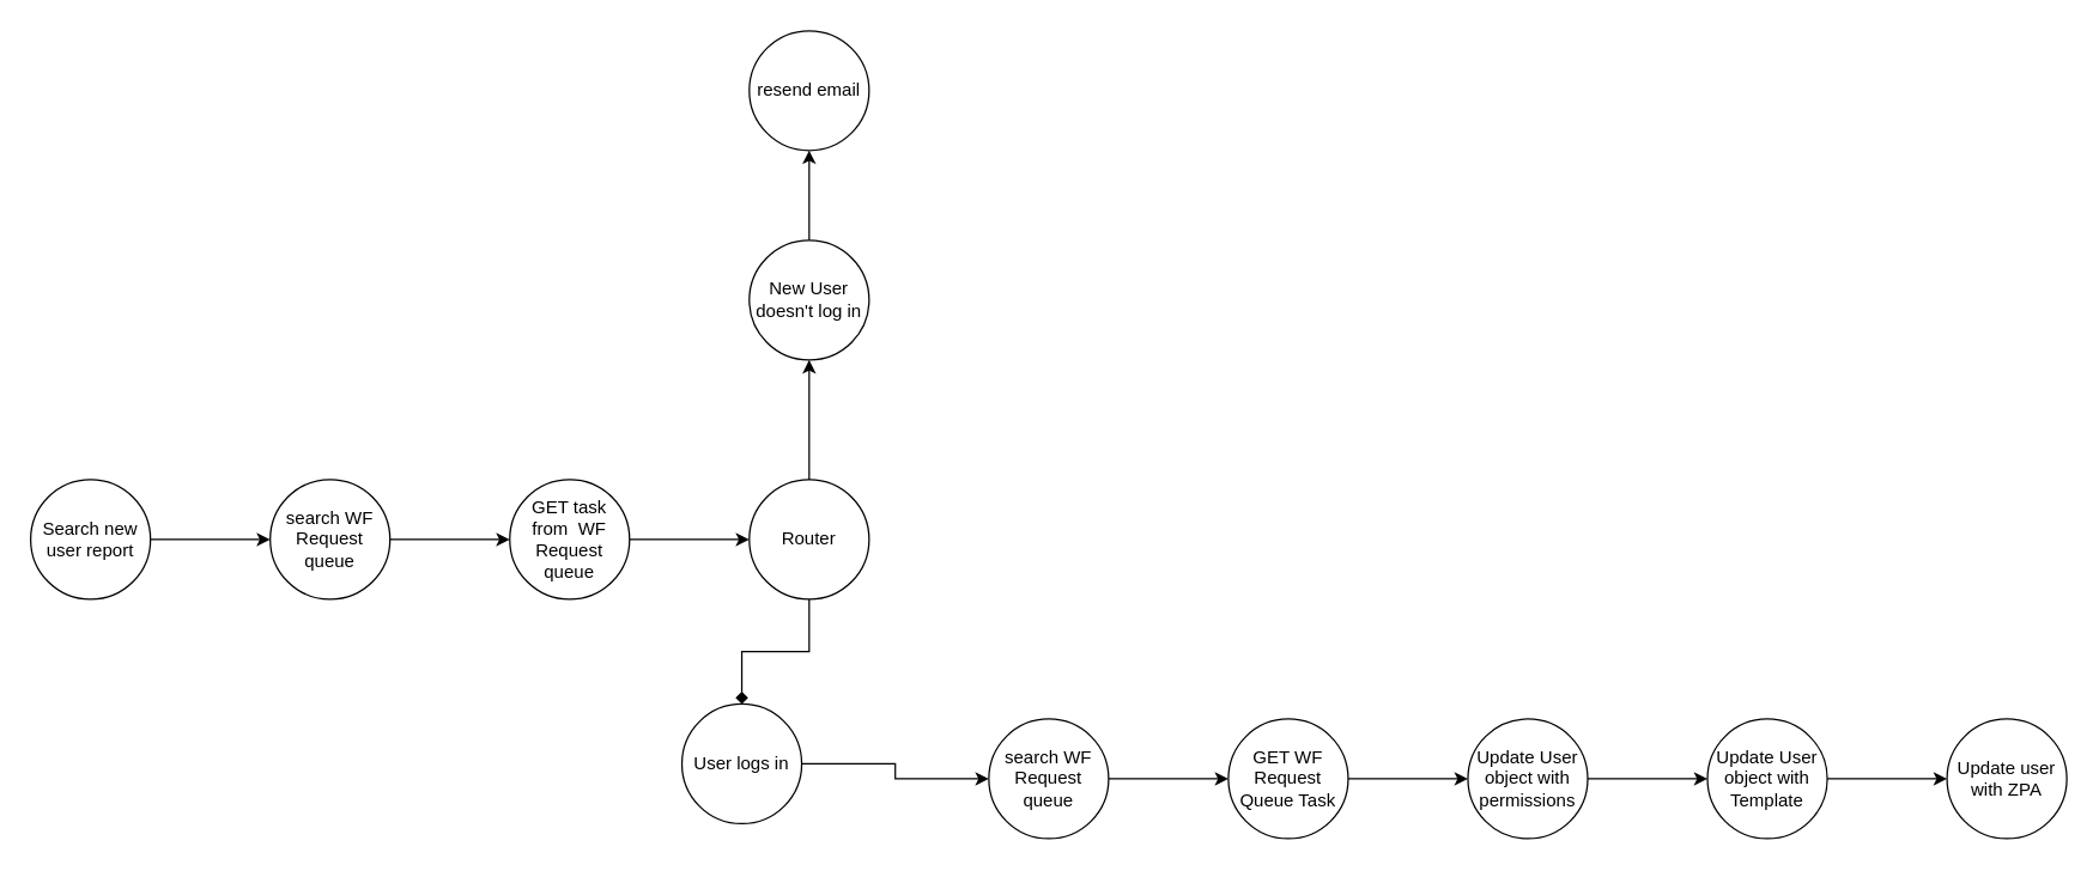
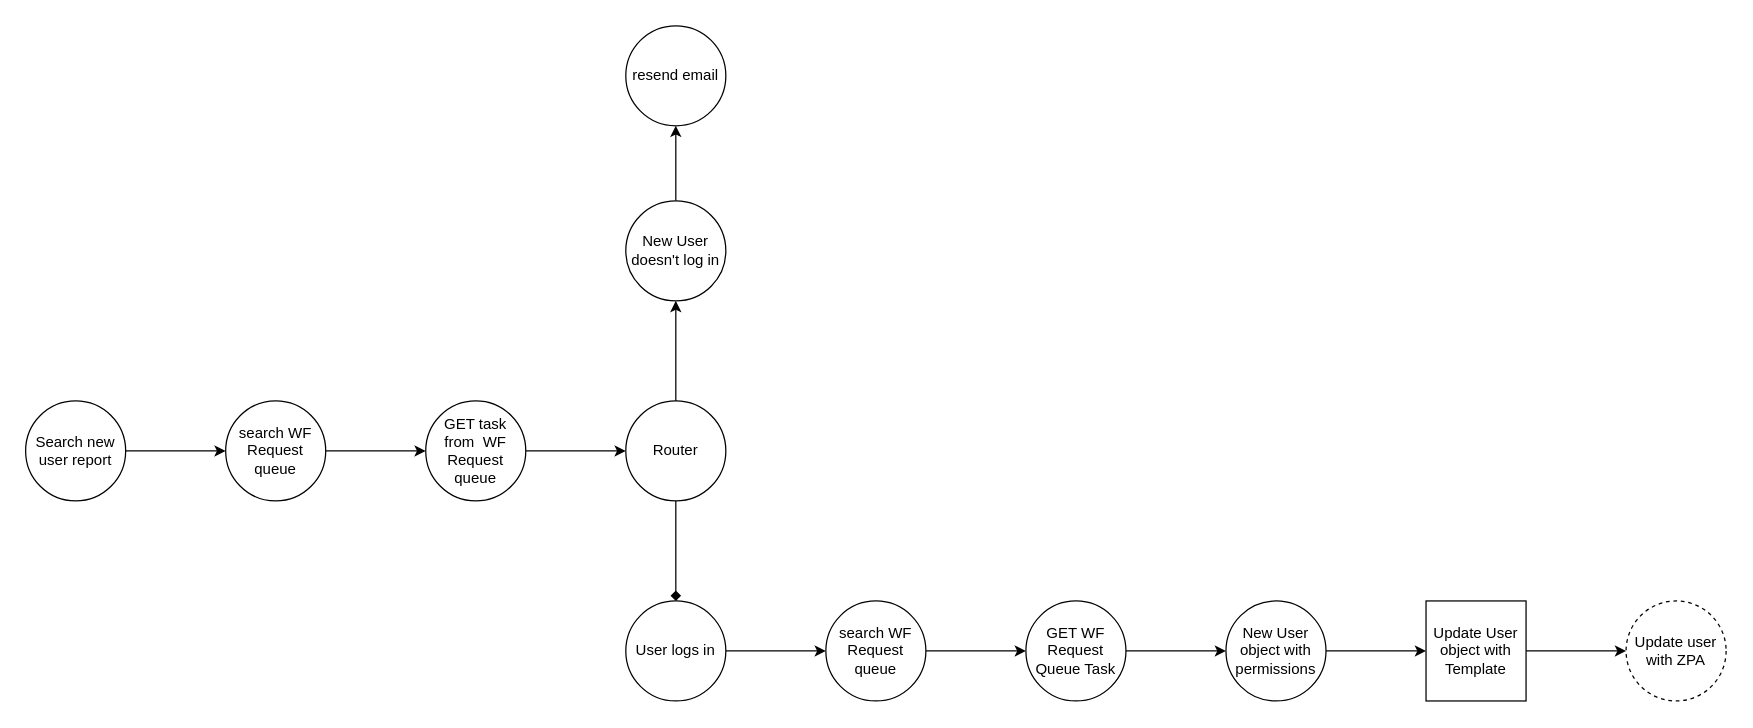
  <mxCell id="0" />
  <mxCell id="1" parent="0" />
  <mxCell id="2" value="" style="edgeStyle=orthogonalEdgeStyle;rounded=0;orthogonalLoop=1;jettySize=auto;html=1;" parent="1" source="3" target="5" edge="1"><mxGeometry relative="1" as="geometry" /></mxCell>
  <mxCell id="3" value="Search new user report" style="ellipse;whiteSpace=wrap;html=1;aspect=fixed;" parent="1" vertex="1"><mxGeometry x="20" y="320" width="80" height="80" as="geometry" /></mxCell>
  <mxCell id="4" value="" style="edgeStyle=orthogonalEdgeStyle;rounded=0;orthogonalLoop=1;jettySize=auto;html=1;" parent="1" source="5" target="7" edge="1"><mxGeometry relative="1" as="geometry" /></mxCell>
  <mxCell id="5" value="search WF Request queue" style="ellipse;whiteSpace=wrap;html=1;" parent="1" vertex="1"><mxGeometry x="180" y="320" width="80" height="80" as="geometry" /></mxCell>
  <mxCell id="6" value="" style="edgeStyle=orthogonalEdgeStyle;rounded=0;orthogonalLoop=1;jettySize=auto;html=1;" parent="1" source="7" target="10" edge="1"><mxGeometry relative="1" as="geometry" /></mxCell>
  <mxCell id="7" value="GET task from&amp;nbsp; WF Request queue" style="ellipse;whiteSpace=wrap;html=1;" parent="1" vertex="1"><mxGeometry x="340" y="320" width="80" height="80" as="geometry" /></mxCell>
  <mxCell id="8" value="" style="edgeStyle=orthogonalEdgeStyle;rounded=0;orthogonalLoop=1;jettySize=auto;html=1;" edge="1" parent="1" source="10" target="12"><mxGeometry relative="1" as="geometry" /></mxCell>
  <mxCell id="9" value="" style="edgeStyle=orthogonalEdgeStyle;rounded=0;orthogonalLoop=1;jettySize=auto;html=1;endArrow=diamond;" edge="1" parent="1" source="10" target="15"><mxGeometry relative="1" as="geometry" /></mxCell>
  <mxCell id="10" value="Router" style="ellipse;whiteSpace=wrap;html=1;" parent="1" vertex="1"><mxGeometry x="500" y="320" width="80" height="80" as="geometry" /></mxCell>
  <mxCell id="11" value="" style="edgeStyle=orthogonalEdgeStyle;rounded=0;orthogonalLoop=1;jettySize=auto;html=1;" edge="1" parent="1" source="12" target="13"><mxGeometry relative="1" as="geometry" /></mxCell>
  <mxCell id="12" value="New User doesn't log in" style="ellipse;whiteSpace=wrap;html=1;" vertex="1" parent="1"><mxGeometry x="500" y="160" width="80" height="80" as="geometry" /></mxCell>
  <mxCell id="13" value="resend email" style="ellipse;whiteSpace=wrap;html=1;" vertex="1" parent="1"><mxGeometry x="500" y="20" width="80" height="80" as="geometry" /></mxCell>
  <mxCell id="14" value="" style="edgeStyle=orthogonalEdgeStyle;rounded=0;orthogonalLoop=1;jettySize=auto;html=1;" edge="1" parent="1" source="15" target="17"><mxGeometry relative="1" as="geometry" /></mxCell>
- <mxCell id="15" value="User logs in" style="ellipse;whiteSpace=wrap;html=1;" vertex="1" parent="1"><mxGeometry x="455" y="470" width="80" height="80" as="geometry" /></mxCell>
+ <mxCell id="15" value="User logs in" style="ellipse;whiteSpace=wrap;html=1;" vertex="1" parent="1"><mxGeometry x="500" y="480" width="80" height="80" as="geometry" /></mxCell>
  <mxCell id="16" value="" style="edgeStyle=orthogonalEdgeStyle;rounded=0;orthogonalLoop=1;jettySize=auto;html=1;" edge="1" parent="1" source="17" target="19"><mxGeometry relative="1" as="geometry" /></mxCell>
  <mxCell id="17" value="search WF Request queue" style="ellipse;whiteSpace=wrap;html=1;" vertex="1" parent="1"><mxGeometry x="660" y="480" width="80" height="80" as="geometry" /></mxCell>
  <mxCell id="18" value="" style="edgeStyle=orthogonalEdgeStyle;rounded=0;orthogonalLoop=1;jettySize=auto;html=1;" edge="1" parent="1" source="19" target="21"><mxGeometry relative="1" as="geometry" /></mxCell>
  <mxCell id="19" value="GET WF Request Queue Task" style="ellipse;whiteSpace=wrap;html=1;" vertex="1" parent="1"><mxGeometry x="820" y="480" width="80" height="80" as="geometry" /></mxCell>
  <mxCell id="20" value="" style="edgeStyle=orthogonalEdgeStyle;rounded=0;orthogonalLoop=1;jettySize=auto;html=1;" edge="1" parent="1" source="21" target="23"><mxGeometry relative="1" as="geometry" /></mxCell>
- <mxCell id="21" value="Update User object with permissions" style="ellipse;whiteSpace=wrap;html=1;" vertex="1" parent="1"><mxGeometry x="980" y="480" width="80" height="80" as="geometry" /></mxCell>
+ <mxCell id="21" value="New User object with permissions" style="ellipse;whiteSpace=wrap;html=1;" vertex="1" parent="1"><mxGeometry x="980" y="480" width="80" height="80" as="geometry" /></mxCell>
  <mxCell id="22" value="" style="edgeStyle=orthogonalEdgeStyle;rounded=0;orthogonalLoop=1;jettySize=auto;html=1;" edge="1" parent="1" source="23" target="24"><mxGeometry relative="1" as="geometry" /></mxCell>
- <mxCell id="23" value="Update User object with Template" style="ellipse;whiteSpace=wrap;html=1;" vertex="1" parent="1"><mxGeometry x="1140" y="480" width="80" height="80" as="geometry" /></mxCell>
- <mxCell id="24" value="Update user with ZPA" style="ellipse;whiteSpace=wrap;html=1;" vertex="1" parent="1"><mxGeometry x="1300" y="480" width="80" height="80" as="geometry" /></mxCell>
+ <mxCell id="23" value="Update User object with Template" style="whiteSpace=wrap;html=1;rounded=0;" vertex="1" parent="1"><mxGeometry x="1140" y="480" width="80" height="80" as="geometry" /></mxCell>
+ <mxCell id="24" value="Update user with ZPA" style="ellipse;whiteSpace=wrap;html=1;dashed=1;" vertex="1" parent="1"><mxGeometry x="1300" y="480" width="80" height="80" as="geometry" /></mxCell>
